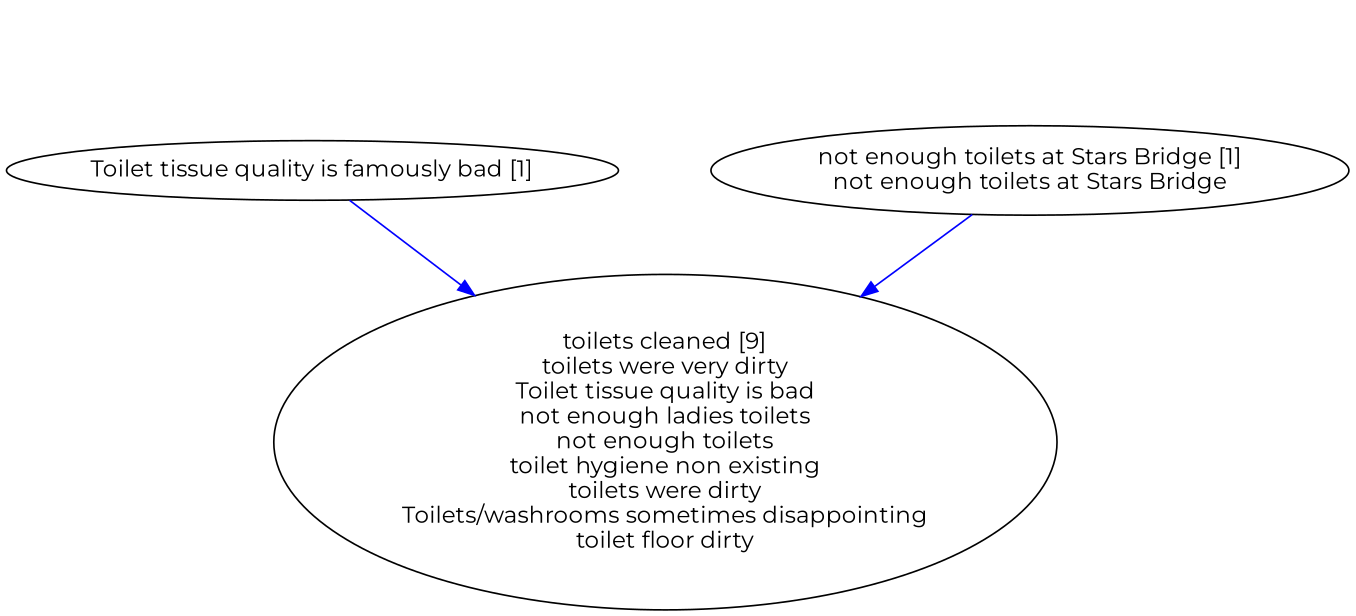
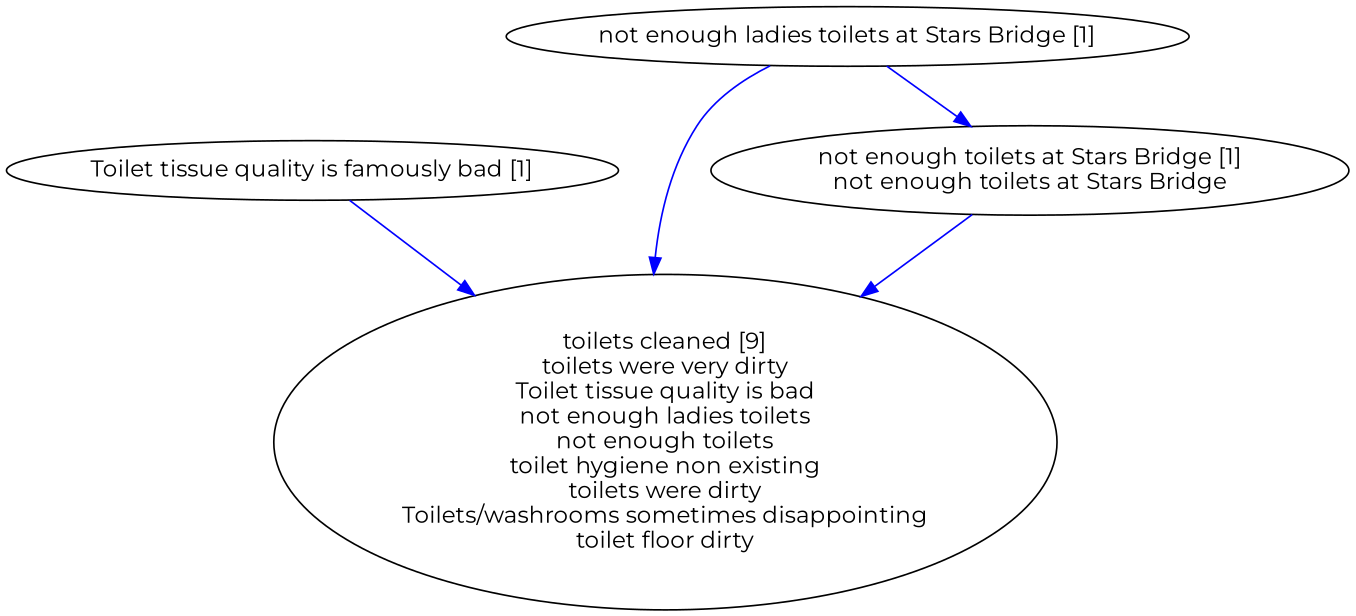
  digraph {
    fontname=Montserrat
    node [fontname=Montserrat]
    edge [color=blue fontname=Montserrat]
    "Toilet tissue quality is famously bad [1]"
    "toilets cleaned [9]\ntoilets were very dirty\nToilet tissue quality is bad\nnot enough ladies toilets\nnot enough toilets\ntoilet hygiene non existing\ntoilets were dirty\nToilets/washrooms sometimes disappointing\ntoilet floor dirty"
+   "not enough ladies toilets at Stars Bridge [1]"
    "not enough toilets at Stars Bridge [1]\nnot enough toilets at Stars Bridge"
    "Toilet tissue quality is famously bad [1]" -> "toilets cleaned [9]\ntoilets were very dirty\nToilet tissue quality is bad\nnot enough ladies toilets\nnot enough toilets\ntoilet hygiene non existing\ntoilets were dirty\nToilets/washrooms sometimes disappointing\ntoilet floor dirty"
+   "not enough ladies toilets at Stars Bridge [1]" -> "toilets cleaned [9]\ntoilets were very dirty\nToilet tissue quality is bad\nnot enough ladies toilets\nnot enough toilets\ntoilet hygiene non existing\ntoilets were dirty\nToilets/washrooms sometimes disappointing\ntoilet floor dirty"
+   "not enough ladies toilets at Stars Bridge [1]" -> "not enough toilets at Stars Bridge [1]\nnot enough toilets at Stars Bridge"
    "not enough toilets at Stars Bridge [1]\nnot enough toilets at Stars Bridge" -> "toilets cleaned [9]\ntoilets were very dirty\nToilet tissue quality is bad\nnot enough ladies toilets\nnot enough toilets\ntoilet hygiene non existing\ntoilets were dirty\nToilets/washrooms sometimes disappointing\ntoilet floor dirty"
  }
